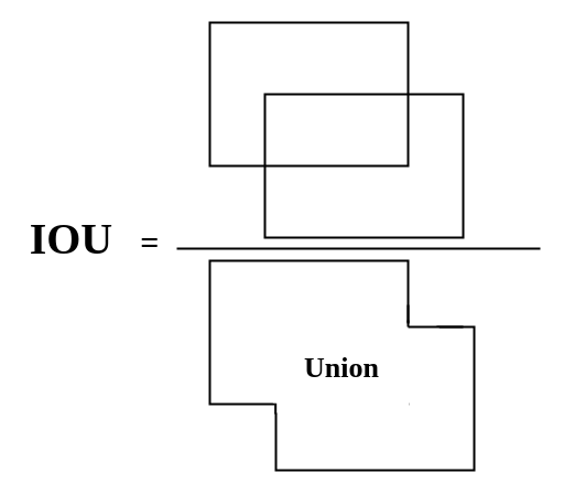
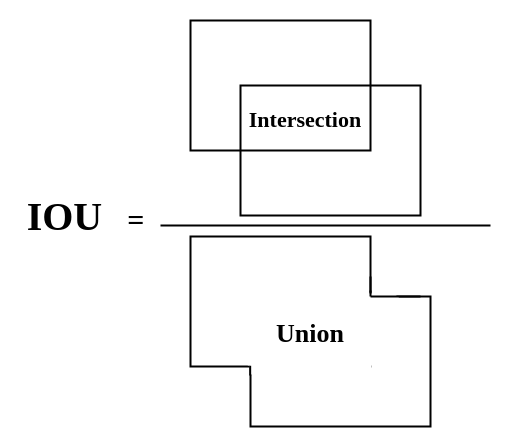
  <mxCell id="0" />
  <mxCell id="1" parent="0" />
  <mxCell id="2" value="&lt;span&gt;&lt;font style=&quot;font-size: 40px&quot;&gt;IOU&amp;nbsp;&lt;/font&gt;&lt;font style=&quot;font-size: 30px&quot;&gt;&amp;nbsp; =&lt;/font&gt;&lt;/span&gt;" style="text;html=1;align=center;verticalAlign=middle;resizable=0;points=[];autosize=1;fontFamily=Times New Roman;fontSize=22;fontStyle=1;strokeWidth=2;" vertex="1" parent="1"><mxGeometry x="20" y="196" width="130" height="40" as="geometry" /></mxCell>
  <mxCell id="3" value="" style="rounded=0;whiteSpace=wrap;html=1;fontFamily=Times New Roman;fontSize=22;fontStyle=1;strokeWidth=2;" vertex="1" parent="1"><mxGeometry x="190" y="20" width="180" height="130" as="geometry" /></mxCell>
+ <mxCell id="4" value="Intersection" style="text;html=1;strokeColor=none;fillColor=none;align=center;verticalAlign=middle;whiteSpace=wrap;rounded=0;fontFamily=Times New Roman;fontSize=22;fontStyle=1;strokeWidth=2;" vertex="1" parent="1"><mxGeometry x="240" y="110" width="130" height="20" as="geometry" /></mxCell>
  <mxCell id="5" value="" style="rounded=0;whiteSpace=wrap;html=1;fillColor=none;fontFamily=Times New Roman;fontSize=26;fontStyle=1;strokeWidth=2;" vertex="1" parent="1"><mxGeometry x="240" y="85" width="180" height="130" as="geometry" /></mxCell>
  <mxCell id="6" value="" style="endArrow=none;html=1;fontFamily=Times New Roman;fontSize=22;fontStyle=1;strokeWidth=2;" edge="1" parent="1"><mxGeometry width="50" height="50" relative="1" as="geometry"><mxPoint x="160" y="225" as="sourcePoint" /><mxPoint x="490" y="225" as="targetPoint" /></mxGeometry></mxCell>
  <mxCell id="7" value="" style="rounded=0;whiteSpace=wrap;html=1;fontFamily=Times New Roman;fontSize=22;fontStyle=1;strokeWidth=2;" vertex="1" parent="1"><mxGeometry x="190" y="236" width="180" height="130" as="geometry" /></mxCell>
  <mxCell id="8" value="" style="rounded=0;whiteSpace=wrap;html=1;fillColor=none;fontFamily=Times New Roman;fontSize=22;fontStyle=1;strokeWidth=2;" vertex="1" parent="1"><mxGeometry x="250" y="296" width="180" height="130" as="geometry" /></mxCell>
  <mxCell id="9" value="" style="rounded=0;whiteSpace=wrap;html=1;fillColor=#ffffff;strokeColor=#FFFFFF;fontFamily=Times New Roman;fontSize=22;fontStyle=1;strokeWidth=2;" vertex="1" parent="1"><mxGeometry x="250" y="293" width="120" height="80" as="geometry" /></mxCell>
  <mxCell id="10" value="Union" style="text;html=1;strokeColor=none;fillColor=none;align=center;verticalAlign=middle;whiteSpace=wrap;rounded=0;fontFamily=Times New Roman;fontSize=22;fontStyle=1;strokeWidth=2;" vertex="1" parent="1"><mxGeometry x="290" y="323" width="40" height="20" as="geometry" /></mxCell>
  <mxCell id="11" value="" style="endArrow=none;html=1;strokeWidth=2;fontFamily=Times New Roman;fontSize=26;" edge="1" parent="1"><mxGeometry width="50" height="50" relative="1" as="geometry"><mxPoint x="249.67" y="375" as="sourcePoint" /><mxPoint x="249.67" y="365" as="targetPoint" /></mxGeometry></mxCell>
  <mxCell id="12" value="" style="endArrow=none;html=1;strokeWidth=2;fontFamily=Times New Roman;fontSize=26;" edge="1" parent="1"><mxGeometry width="50" height="50" relative="1" as="geometry"><mxPoint x="370" y="300" as="sourcePoint" /><mxPoint x="370" y="290" as="targetPoint" /></mxGeometry></mxCell>
  <mxCell id="13" value="" style="rounded=1;whiteSpace=wrap;html=1;strokeColor=#FFFFFF;strokeWidth=2;fillColor=#ffffff;fontFamily=Times New Roman;fontSize=26;" vertex="1" parent="1"><mxGeometry x="240" y="294" width="160" height="70" as="geometry" /></mxCell>
  <mxCell id="14" value="" style="endArrow=none;html=1;strokeWidth=2;fontFamily=Times New Roman;fontSize=26;" edge="1" parent="1"><mxGeometry width="50" height="50" relative="1" as="geometry"><mxPoint x="370" y="296" as="sourcePoint" /><mxPoint x="420" y="296" as="targetPoint" /></mxGeometry></mxCell>
  <mxCell id="15" value="" style="endArrow=none;html=1;strokeWidth=2;fontFamily=Times New Roman;fontSize=26;" edge="1" parent="1"><mxGeometry width="50" height="50" relative="1" as="geometry"><mxPoint x="370" y="296" as="sourcePoint" /><mxPoint x="370" y="276" as="targetPoint" /></mxGeometry></mxCell>
  <mxCell id="16" value="&lt;b&gt;Union&lt;/b&gt;" style="text;html=1;strokeColor=none;fillColor=none;align=center;verticalAlign=middle;whiteSpace=wrap;rounded=0;fontFamily=Times New Roman;fontSize=26;" vertex="1" parent="1"><mxGeometry x="290" y="323" width="40" height="20" as="geometry" /></mxCell>
